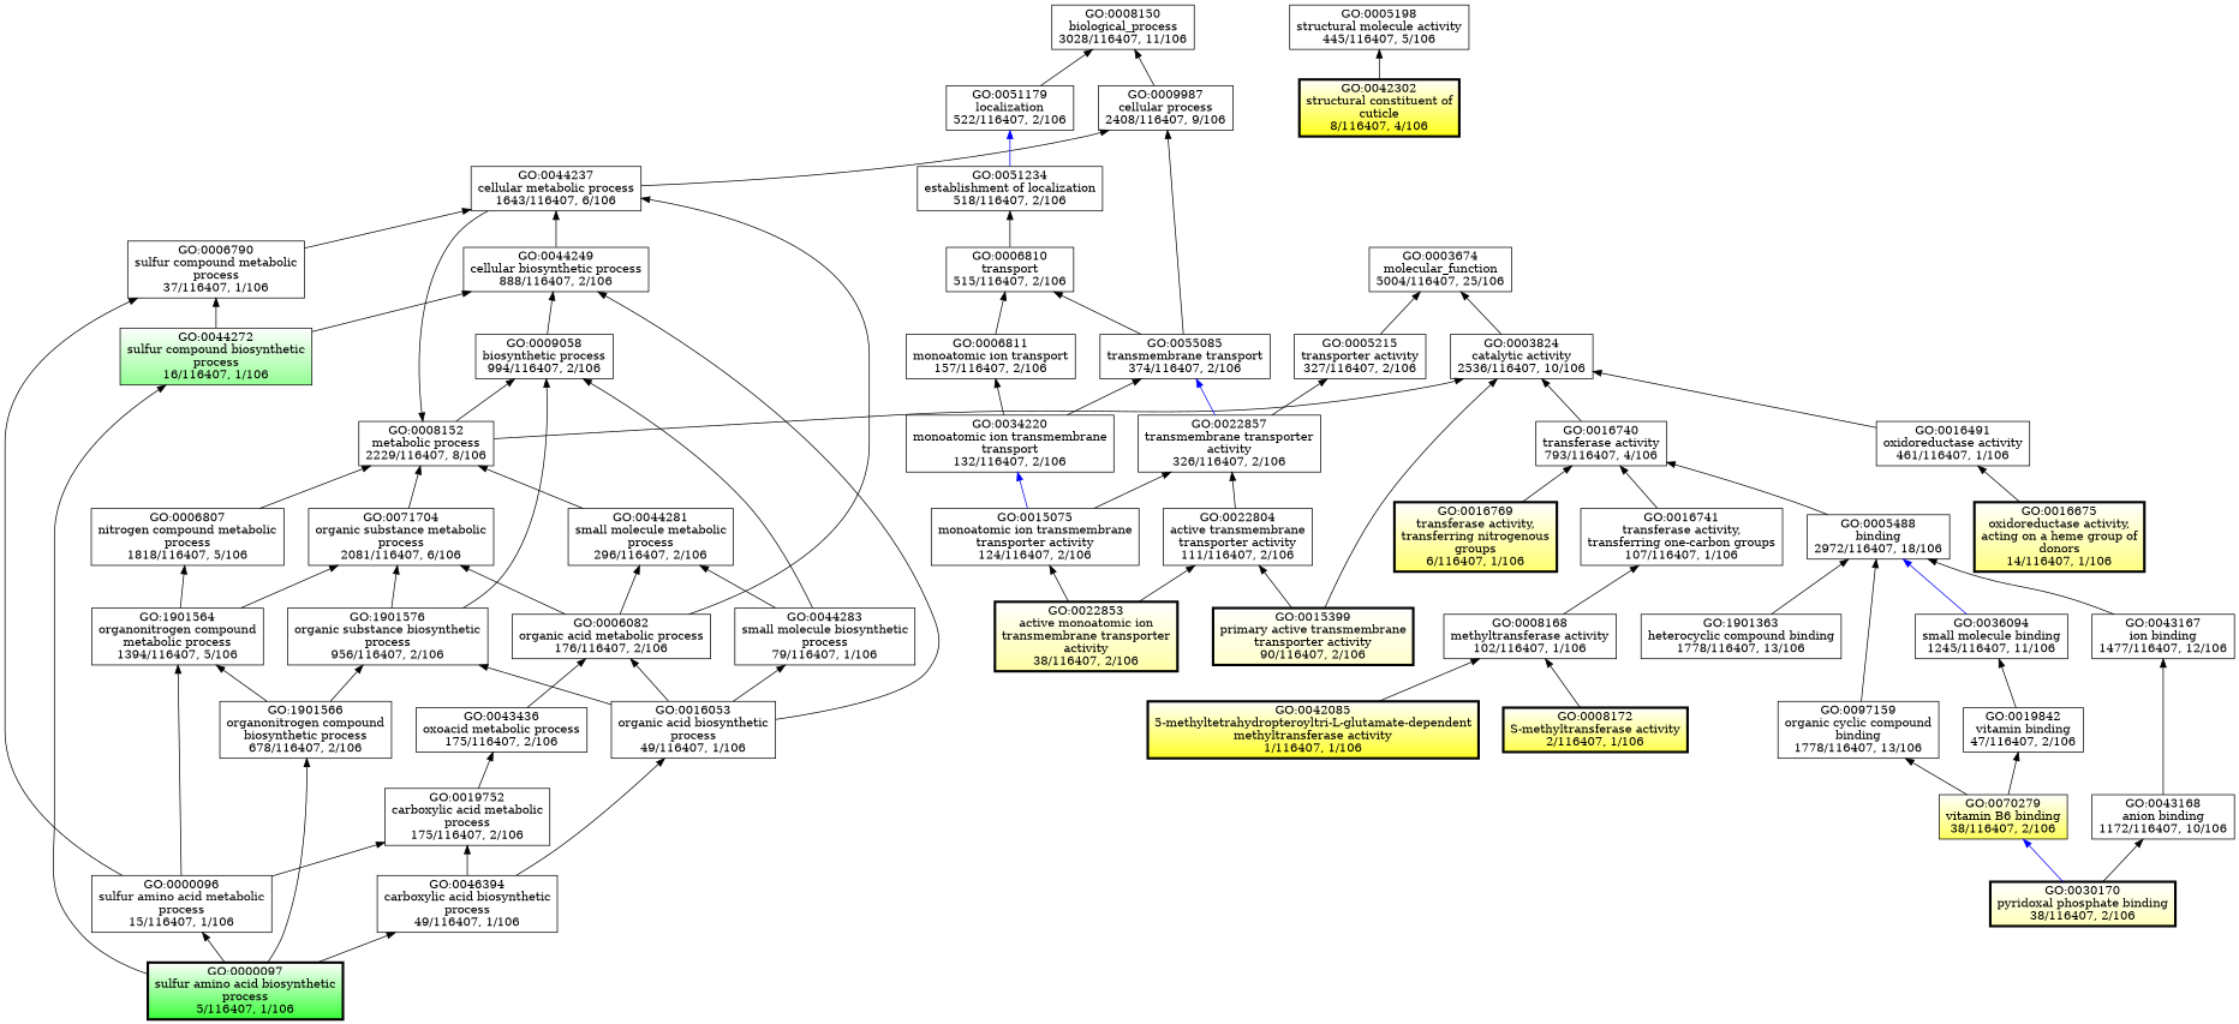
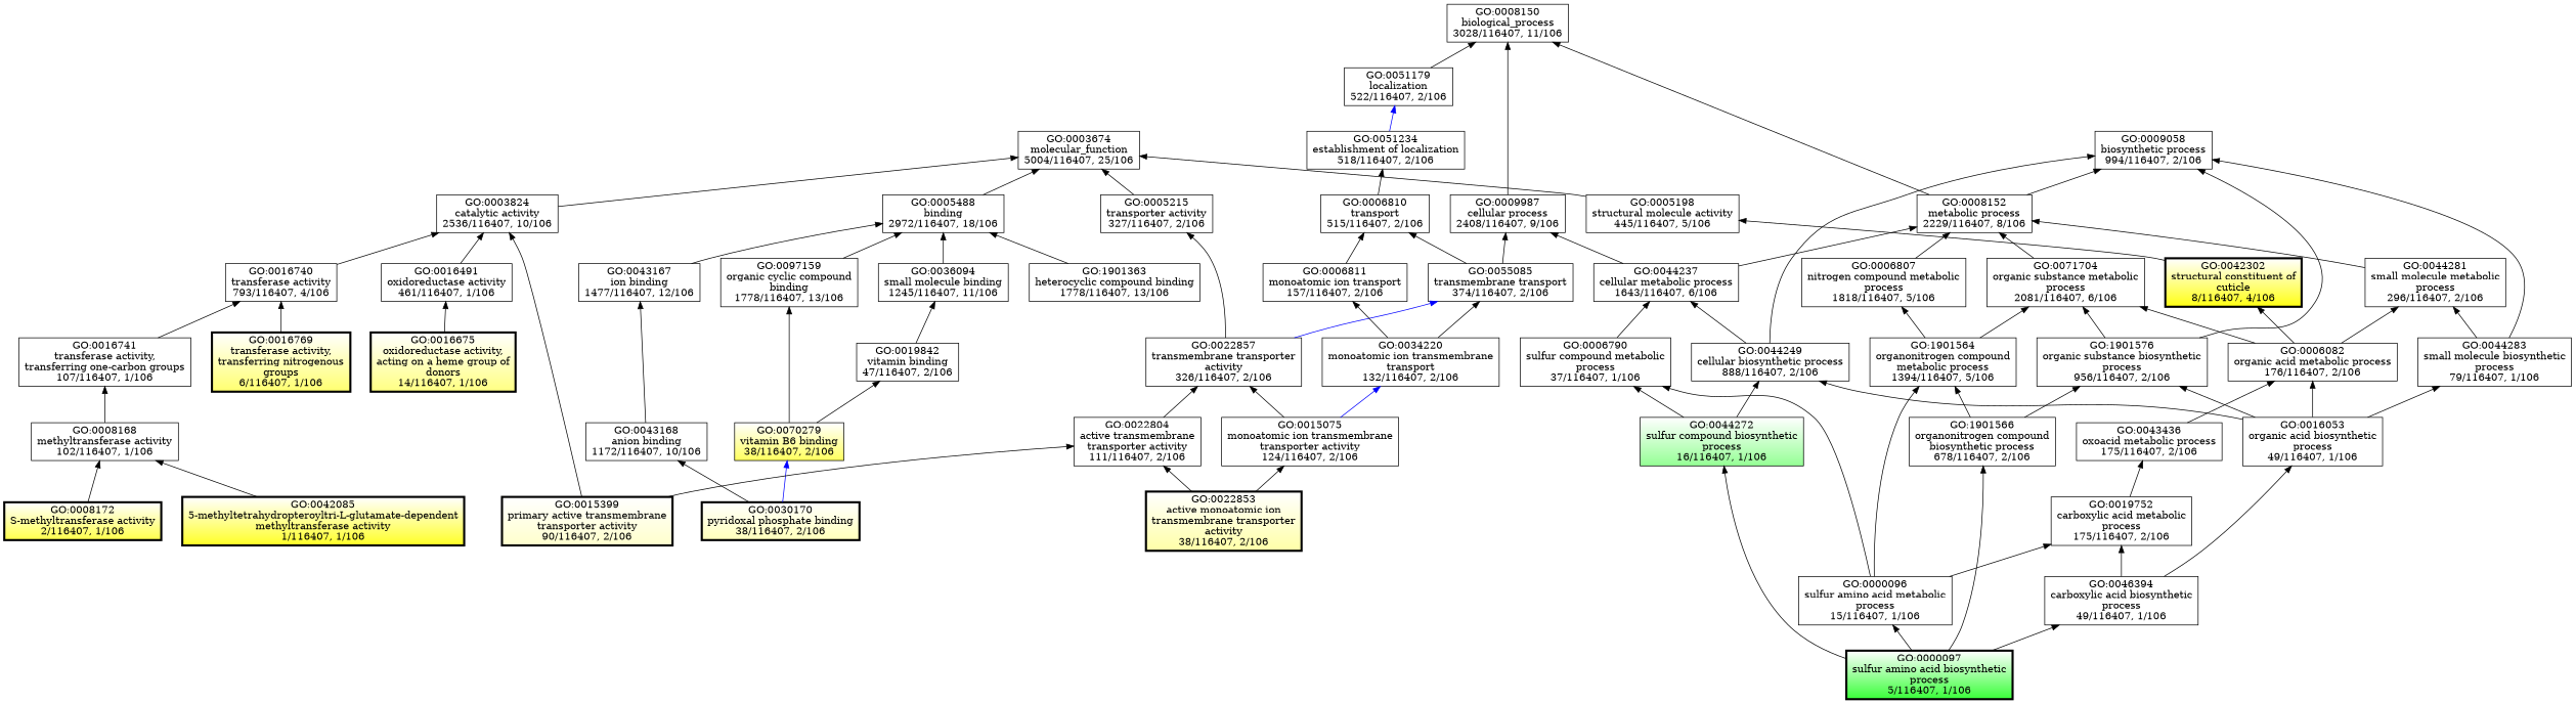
  digraph {
    nodesep=0.4
    node [shape=box]
    edge [color=black dir=back]
    n1 [label="GO:0008150\nbiological_process\n3028/116407, 11/106"]
    n2 [label="GO:0009987\ncellular process\n2408/116407, 9/106"]
    n3 [label="GO:0008152\nmetabolic process\n2229/116407, 8/106"]
    n4 [label="GO:0051179\nlocalization\n522/116407, 2/106"]
    n5 [label="GO:0003674\nmolecular_function\n5004/116407, 25/106"]
    n6 [label="GO:0005198\nstructural molecule activity\n445/116407, 5/106"]
    n7 [label="GO:0005215\ntransporter activity\n327/116407, 2/106"]
    n8 [label="GO:0003824\ncatalytic activity\n2536/116407, 10/106"]
    n9 [label="GO:0005488\nbinding\n2972/116407, 18/106"]
    n10 [fillcolor="white:0.166667,0.563636,1.000000" gradientangle=270 label="GO:0016769\ntransferase activity,\ntransferring nitrogenous\ngroups\n6/116407, 1/106" style="filled,setlinewidth(3)"]
    n11 [label="GO:0019842\nvitamin binding\n47/116407, 2/106"]
    n12 [fillcolor="white:0.166667,0.636364,1.000000" gradientangle=270 label="GO:0070279\nvitamin B6 binding\n38/116407, 2/106" style=filled]
    n13 [fillcolor="white:0.166667,0.272727,1.000000" gradientangle=270 label="GO:0030170\npyridoxal phosphate binding\n38/116407, 2/106" style="filled,setlinewidth(3)"]
    n14 [label="GO:0055085\ntransmembrane transport\n374/116407, 2/106"]
    n15 [label="GO:0044237\ncellular metabolic process\n1643/116407, 6/106"]
    n16 [label="GO:0034220\nmonoatomic ion transmembrane\ntransport\n132/116407, 2/106"]
    n17 [label="GO:0022857\ntransmembrane transporter\nactivity\n326/116407, 2/106"]
    n18 [label="GO:0006790\nsulfur compound metabolic\nprocess\n37/116407, 1/106"]
    n19 [label="GO:0006082\norganic acid metabolic process\n176/116407, 2/106"]
    n20 [label="GO:0044249\ncellular biosynthetic process\n888/116407, 2/106"]
    n21 [label="GO:0000096\nsulfur amino acid metabolic\nprocess\n15/116407, 1/106"]
    n22 [fillcolor="white:0.333333,0.418182,1.000000" gradientangle=270 label="GO:0044272\nsulfur compound biosynthetic\nprocess\n16/116407, 1/106" style=filled]
    n23 [fillcolor="white:0.333333,0.781818,1.000000" gradientangle=270 label="GO:0000097\nsulfur amino acid biosynthetic\nprocess\n5/116407, 1/106" style="filled,setlinewidth(3)"]
    n24 [label="GO:0097159\norganic cyclic compound\nbinding\n1778/116407, 13/106"]
    n25 [label="GO:0022804\nactive transmembrane\ntransporter activity\n111/116407, 2/106"]
    n26 [fillcolor="white:0.166667,0.200000,1.000000" gradientangle=270 label="GO:0015399\nprimary active transmembrane\ntransporter activity\n90/116407, 2/106" style="filled,setlinewidth(3)"]
    n27 [fillcolor="white:0.166667,0.345455,1.000000" gradientangle=270 label="GO:0022853\nactive monoatomic ion\ntransmembrane transporter\nactivity\n38/116407, 2/106" style="filled,setlinewidth(3)"]
    n28 [label="GO:1901576\norganic substance biosynthetic\nprocess\n956/116407, 2/106"]
    n29 [label="GO:0016053\norganic acid biosynthetic\nprocess\n49/116407, 1/106"]
    n30 [label="GO:1901566\norganonitrogen compound\nbiosynthetic process\n678/116407, 2/106"]
    n31 [label="GO:0046394\ncarboxylic acid biosynthetic\nprocess\n49/116407, 1/106"]
    n32 [label="GO:0006807\nnitrogen compound metabolic\nprocess\n1818/116407, 5/106"]
    n33 [label="GO:1901564\norganonitrogen compound\nmetabolic process\n1394/116407, 5/106"]
    n34 [label="GO:0071704\norganic substance metabolic\nprocess\n2081/116407, 6/106"]
    n35 [label="GO:0043436\noxoacid metabolic process\n175/116407, 2/106"]
    n36 [label="GO:0006810\ntransport\n515/116407, 2/106"]
    n37 [label="GO:0006811\nmonoatomic ion transport\n157/116407, 2/106"]
    n38 [label="GO:0015075\nmonoatomic ion transmembrane\ntransporter activity\n124/116407, 2/106"]
    n39 [label="GO:0043167\nion binding\n1477/116407, 12/106"]
    n40 [label="GO:0043168\nanion binding\n1172/116407, 10/106"]
    n41 [label="GO:0051234\nestablishment of localization\n518/116407, 2/106"]
    n42 [fillcolor="white:0.166667,0.490909,1.000000" gradientangle=270 label="GO:0016675\noxidoreductase activity,\nacting on a heme group of\ndonors\n14/116407, 1/106" style="filled,setlinewidth(3)"]
    n43 [label="GO:0019752\ncarboxylic acid metabolic\nprocess\n175/116407, 2/106"]
    n44 [label="GO:1901363\nheterocyclic compound binding\n1778/116407, 13/106"]
    n45 [fillcolor="white:0.166667,0.927273,1.000000" gradientangle=270 label="GO:0042302\nstructural constituent of\ncuticle\n8/116407, 4/106" style="filled,setlinewidth(3)"]
    n46 [label="GO:0044281\nsmall molecule metabolic\nprocess\n296/116407, 2/106"]
    n47 [label="GO:0009058\nbiosynthetic process\n994/116407, 2/106"]
    n48 [label="GO:0044283\nsmall molecule biosynthetic\nprocess\n79/116407, 1/106"]
    n49 [label="GO:0016740\ntransferase activity\n793/116407, 4/106"]
    n50 [label="GO:0016491\noxidoreductase activity\n461/116407, 1/106"]
    n51 [label="GO:0036094\nsmall molecule binding\n1245/116407, 11/106"]
    n52 [label="GO:0016741\ntransferase activity,\ntransferring one-carbon groups\n107/116407, 1/106"]
    n53 [label="GO:0008168\nmethyltransferase activity\n102/116407, 1/106"]
    n54 [fillcolor="white:0.166667,0.854545,1.000000" gradientangle=270 label="GO:0042085\n5-methyltetrahydropteroyltri-L-glutamate-dependent\nmethyltransferase activity\n1/116407, 1/106" style="filled,setlinewidth(3)"]
    n55 [fillcolor="white:0.166667,0.709091,1.000000" gradientangle=270 label="GO:0008172\nS-methyltransferase activity\n2/116407, 1/106" style="filled,setlinewidth(3)"]
    n1 -> n2
-   n8 -> n3
+   n1 -> n3
    n1 -> n4
    n2 -> n14
    n2 -> n15
    n3 -> n15
    n3 -> n32
    n3 -> n34
    n3 -> n46
    n4 -> n41 [color=blue]
+   n5 -> n6
    n5 -> n7
    n5 -> n8
-   n49 -> n9
+   n5 -> n9
    n6 -> n45
    n7 -> n17
    n8 -> n26
    n8 -> n49
    n8 -> n50
    n9 -> n24
    n9 -> n39
    n9 -> n44
-   n9 -> n51 [color=blue]
+   n9 -> n51
    n11 -> n12
    n12 -> n13 [color=blue]
    n14 -> n16
    n14 -> n17 [color=blue]
    n15 -> n18
-   n15 -> n19
+   n45 -> n19
    n15 -> n20
    n16 -> n38 [color=blue]
    n17 -> n25
    n17 -> n38
    n18 -> n21
    n18 -> n22
    n19 -> n29
    n19 -> n35
    n20 -> n22
    n20 -> n29
    n21 -> n23
    n22 -> n23
    n24 -> n12
    n25 -> n26
    n25 -> n27
    n28 -> n29
    n28 -> n30
    n29 -> n31
    n30 -> n23
    n31 -> n23
    n32 -> n33
    n33 -> n21
    n33 -> n30
    n34 -> n19
    n34 -> n28
    n34 -> n33
    n35 -> n43
    n36 -> n14
    n36 -> n37
    n37 -> n16
    n38 -> n27
    n39 -> n40
    n40 -> n13
    n41 -> n36
    n43 -> n21
    n43 -> n31
    n46 -> n19
    n46 -> n48
    n47 -> n3
-   n20 -> n47
+   n47 -> n20
    n47 -> n28
    n47 -> n48
    n48 -> n29
    n49 -> n10
    n49 -> n52
    n50 -> n42
    n51 -> n11
    n52 -> n53
    n53 -> n54
    n53 -> n55
  }
